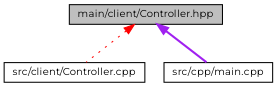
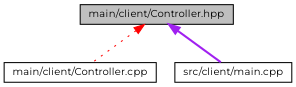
  digraph {
    fontname=Montserrat
    node [color=black fillcolor=white fontname=Montserrat fontsize=10 shape=record style=filled]
    edge [dir=back fontname=Montserrat fontsize=10 labelfontname=Helvetica labelfontsize=10]
    n1 [fillcolor=grey75 fontcolor=black height=0.2 label="main/client/Controller.hpp" width=0.4]
-   n2 [height=0.2 label="src/client/Controller.cpp" width=0.4]
-   n3 [height=0.2 label="src/cpp/main.cpp" width=0.4]
+   n2 [height=0.2 label="main/client/Controller.cpp" width=0.4]
+   n3 [height=0.2 label="src/client/main.cpp" width=0.4]
    n1 -> n2 [color=red style=dotted]
    n1 -> n3 [color=purple style=bold]
  }
